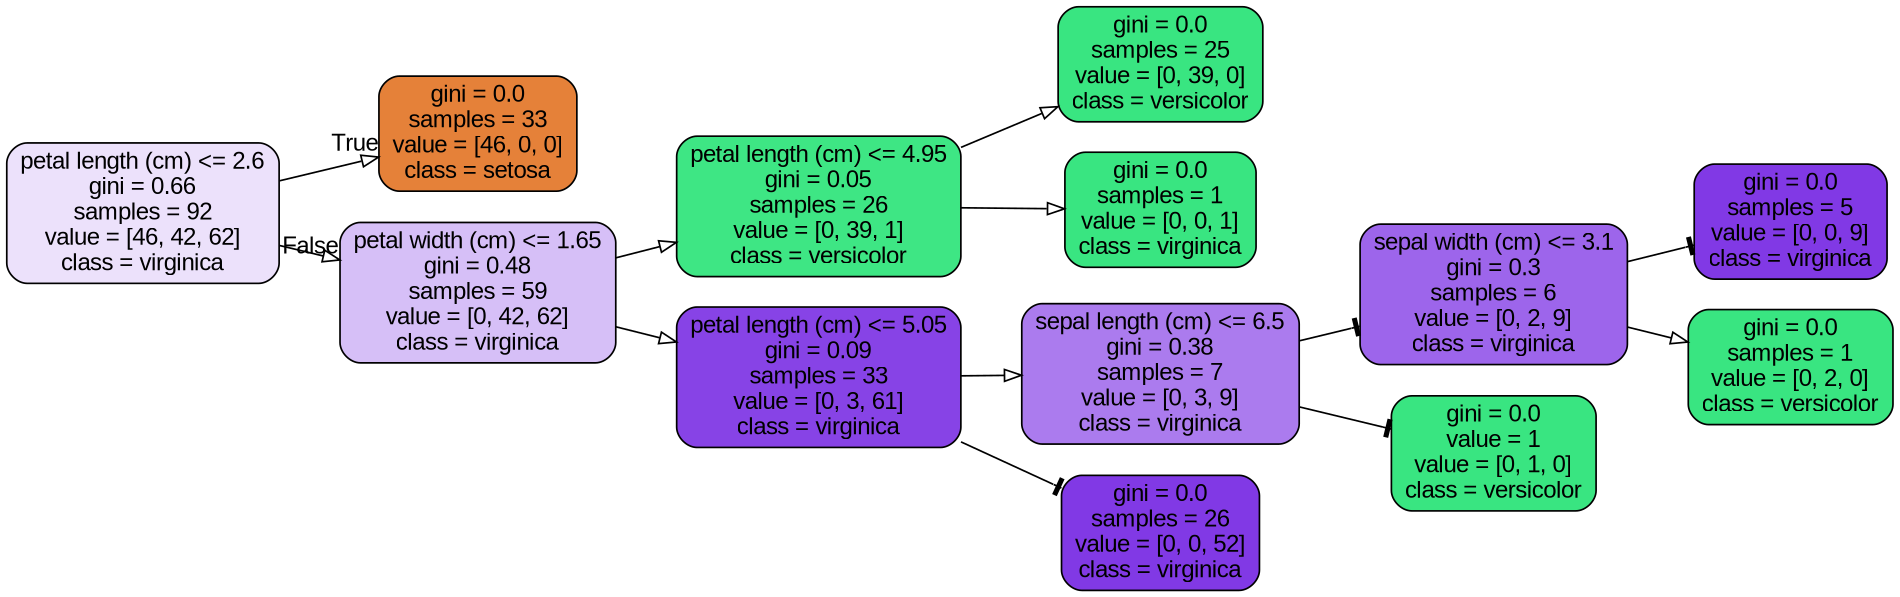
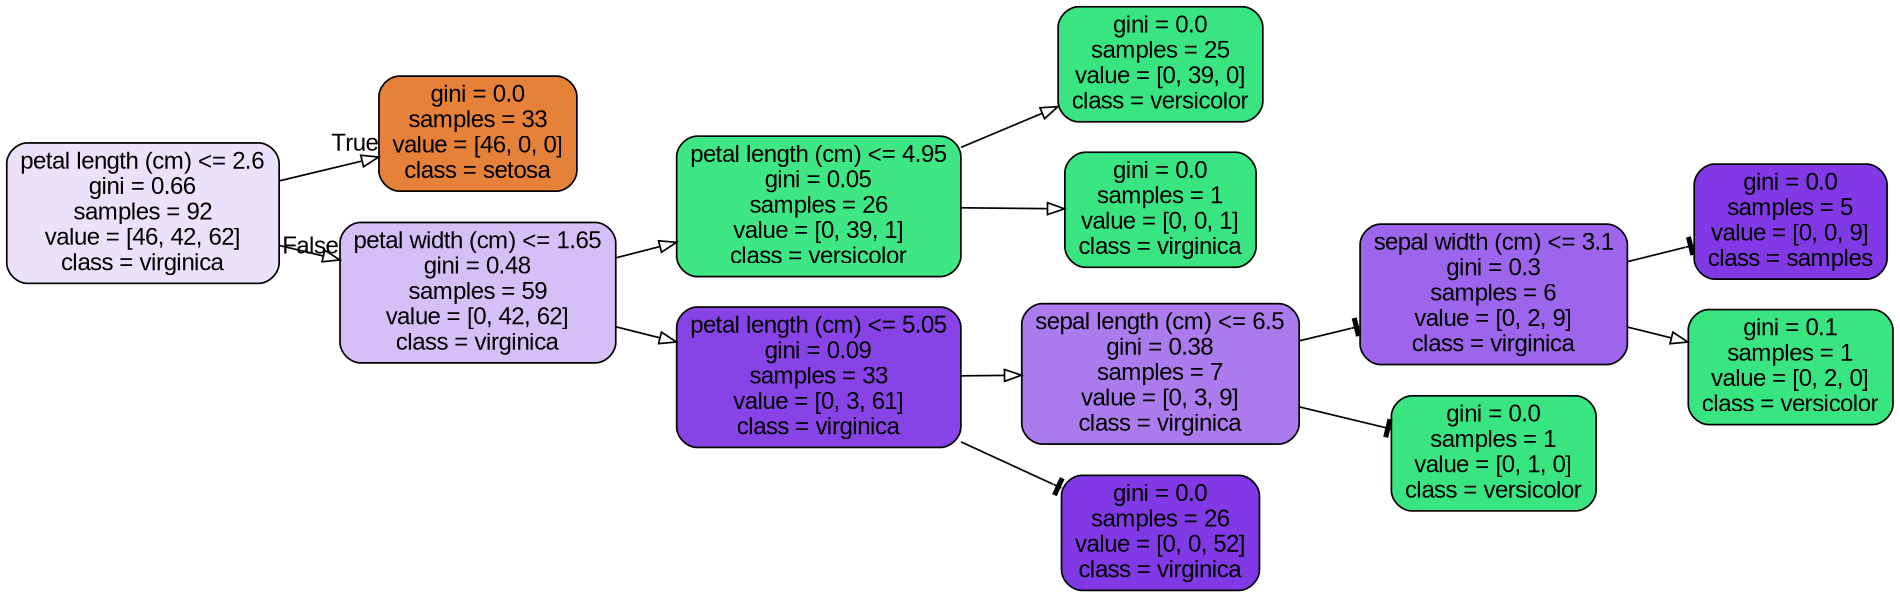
  digraph {
    fontname="Liberation Sans"
    rankdir=LR
    node [color=black fillcolor="#39e581" fontname="Liberation Sans" shape=box style="filled, rounded"]
    edge [arrowhead=onormal fontname="Liberation Sans"]
    n1 [fillcolor="#ece1fb" label="petal length (cm) <= 2.6\ngini = 0.66\nsamples = 92\nvalue = [46, 42, 62]\nclass = virginica"]
    n2 [fillcolor="#e58139" label="gini = 0.0\nsamples = 33\nvalue = [46, 0, 0]\nclass = setosa"]
    n3 [fillcolor="#d6bff7" label="petal width (cm) <= 1.65\ngini = 0.48\nsamples = 59\nvalue = [0, 42, 62]\nclass = virginica"]
    n4 [fillcolor="#3ee684" label="petal length (cm) <= 4.95\ngini = 0.05\nsamples = 26\nvalue = [0, 39, 1]\nclass = versicolor"]
    n5 [fillcolor="#8743e6" label="petal length (cm) <= 5.05\ngini = 0.09\nsamples = 33\nvalue = [0, 3, 61]\nclass = virginica"]
    n6 [label="gini = 0.0\nsamples = 25\nvalue = [0, 39, 0]\nclass = versicolor"]
    n7 [label="gini = 0.0\nsamples = 1\nvalue = [0, 0, 1]\nclass = virginica"]
    n8 [fillcolor="#ab7bee" label="sepal length (cm) <= 6.5\ngini = 0.38\nsamples = 7\nvalue = [0, 3, 9]\nclass = virginica"]
    n9 [fillcolor="#8139e5" label="gini = 0.0\nsamples = 26\nvalue = [0, 0, 52]\nclass = virginica"]
    n10 [fillcolor="#9d65eb" label="sepal width (cm) <= 3.1\ngini = 0.3\nsamples = 6\nvalue = [0, 2, 9]\nclass = virginica"]
-   n11 [label="gini = 0.0\nvalue = 1\nvalue = [0, 1, 0]\nclass = versicolor"]
-   n12 [fillcolor="#8139e5" label="gini = 0.0\nsamples = 5\nvalue = [0, 0, 9]\nclass = virginica"]
-   n13 [label="gini = 0.0\nsamples = 1\nvalue = [0, 2, 0]\nclass = versicolor"]
+   n11 [label="gini = 0.0\nsamples = 1\nvalue = [0, 1, 0]\nclass = versicolor"]
+   n12 [fillcolor="#8139e5" label="gini = 0.0\nsamples = 5\nvalue = [0, 0, 9]\nclass = samples"]
+   n13 [label="gini = 0.1\nsamples = 1\nvalue = [0, 2, 0]\nclass = versicolor"]
    n1 -> n2 [headlabel=True labelangle=-45 labeldistance=2.5]
    n1 -> n3 [headlabel=False labelangle=45 labeldistance=2.5]
    n3 -> n4
    n3 -> n5
    n4 -> n6
    n4 -> n7
    n5 -> n8
    n5 -> n9 [arrowhead=tee]
    n8 -> n10 [arrowhead=tee]
    n8 -> n11 [arrowhead=tee]
    n10 -> n12 [arrowhead=tee]
    n10 -> n13
  }
